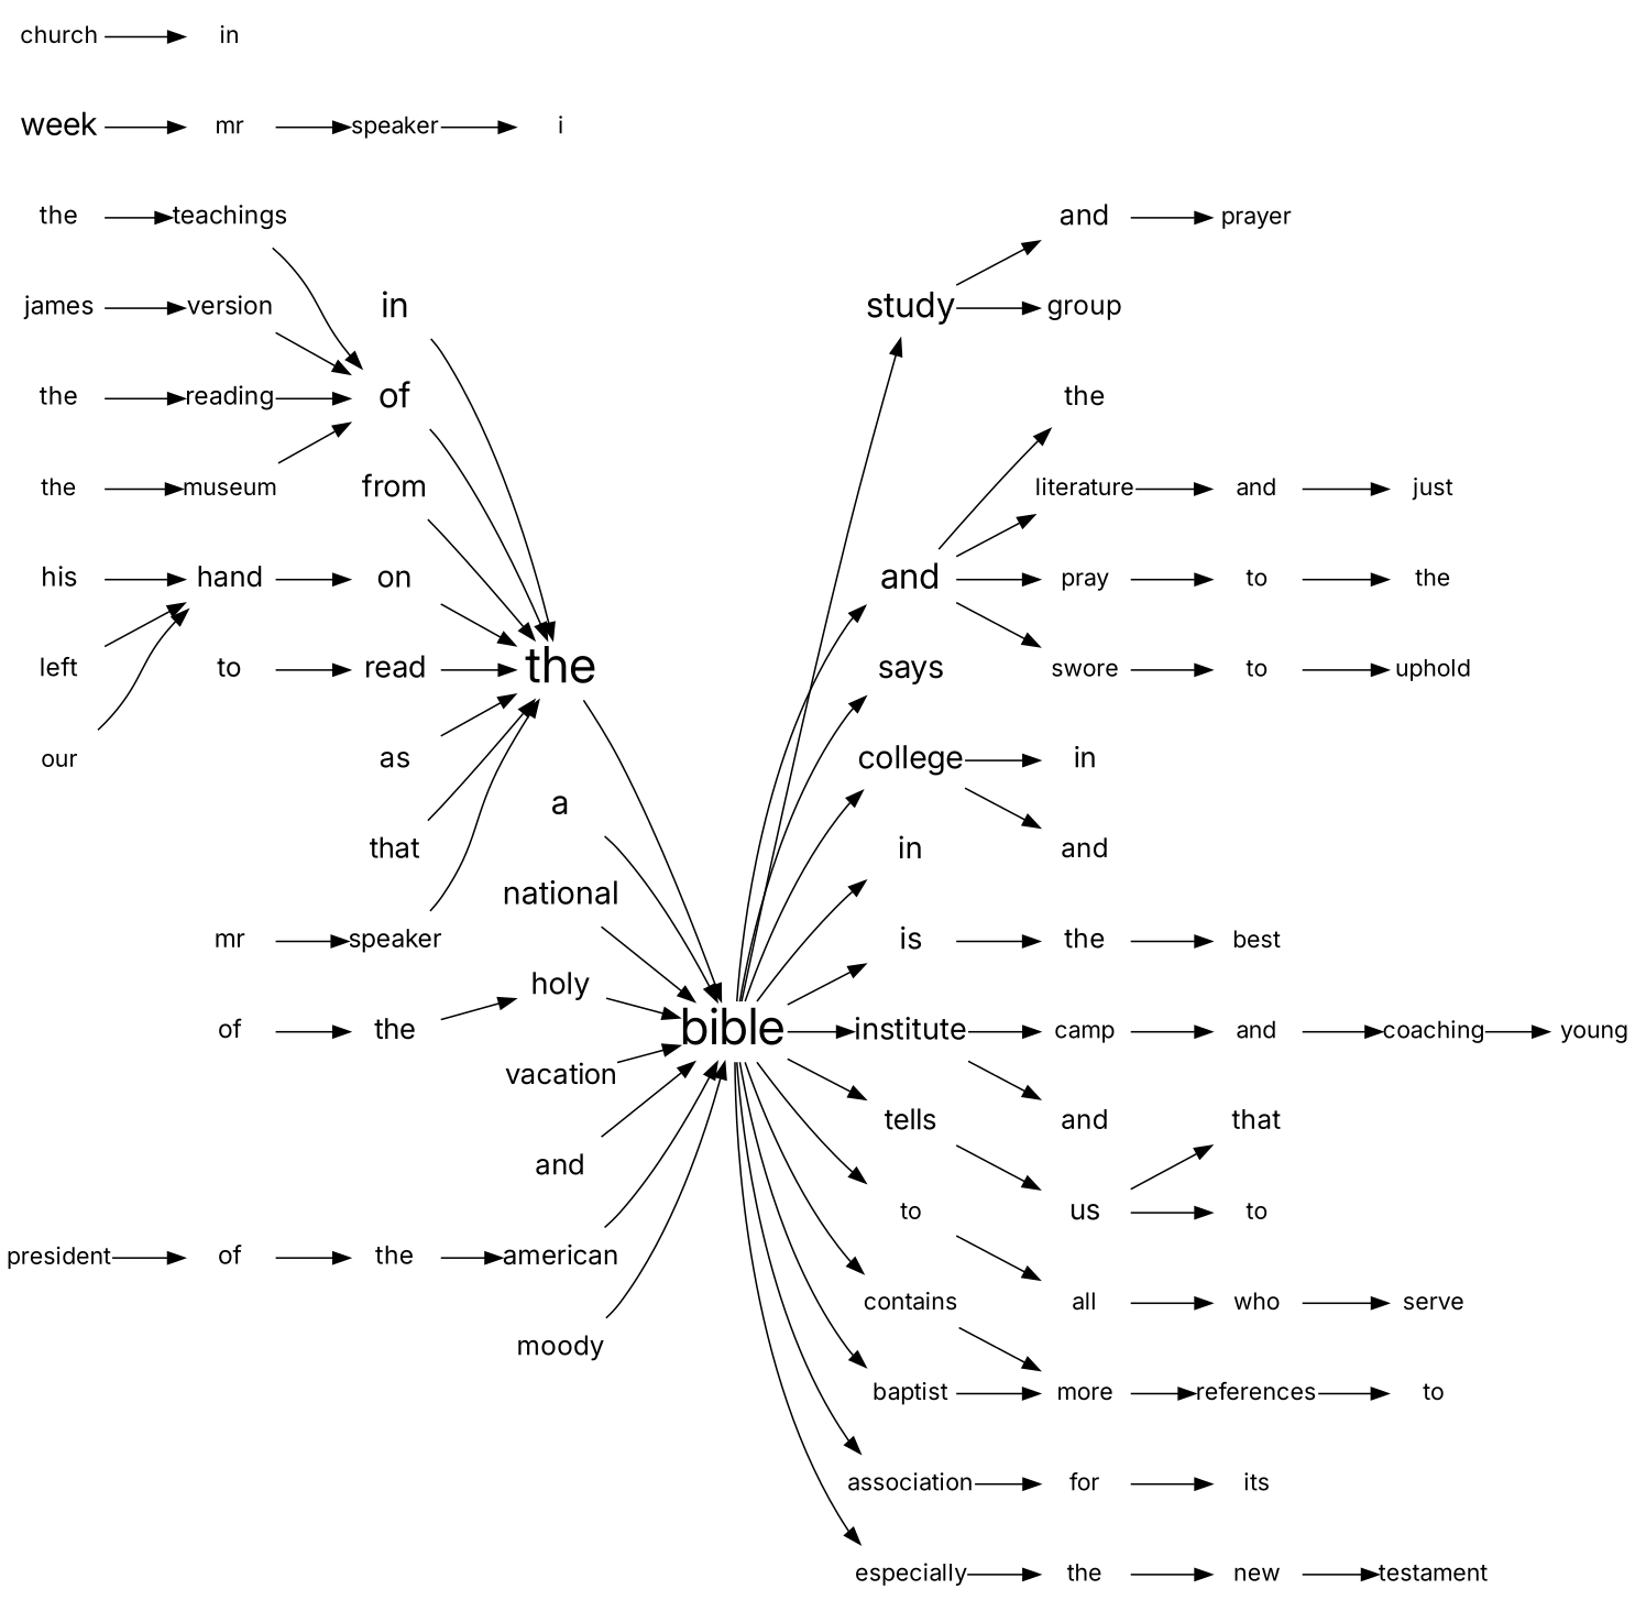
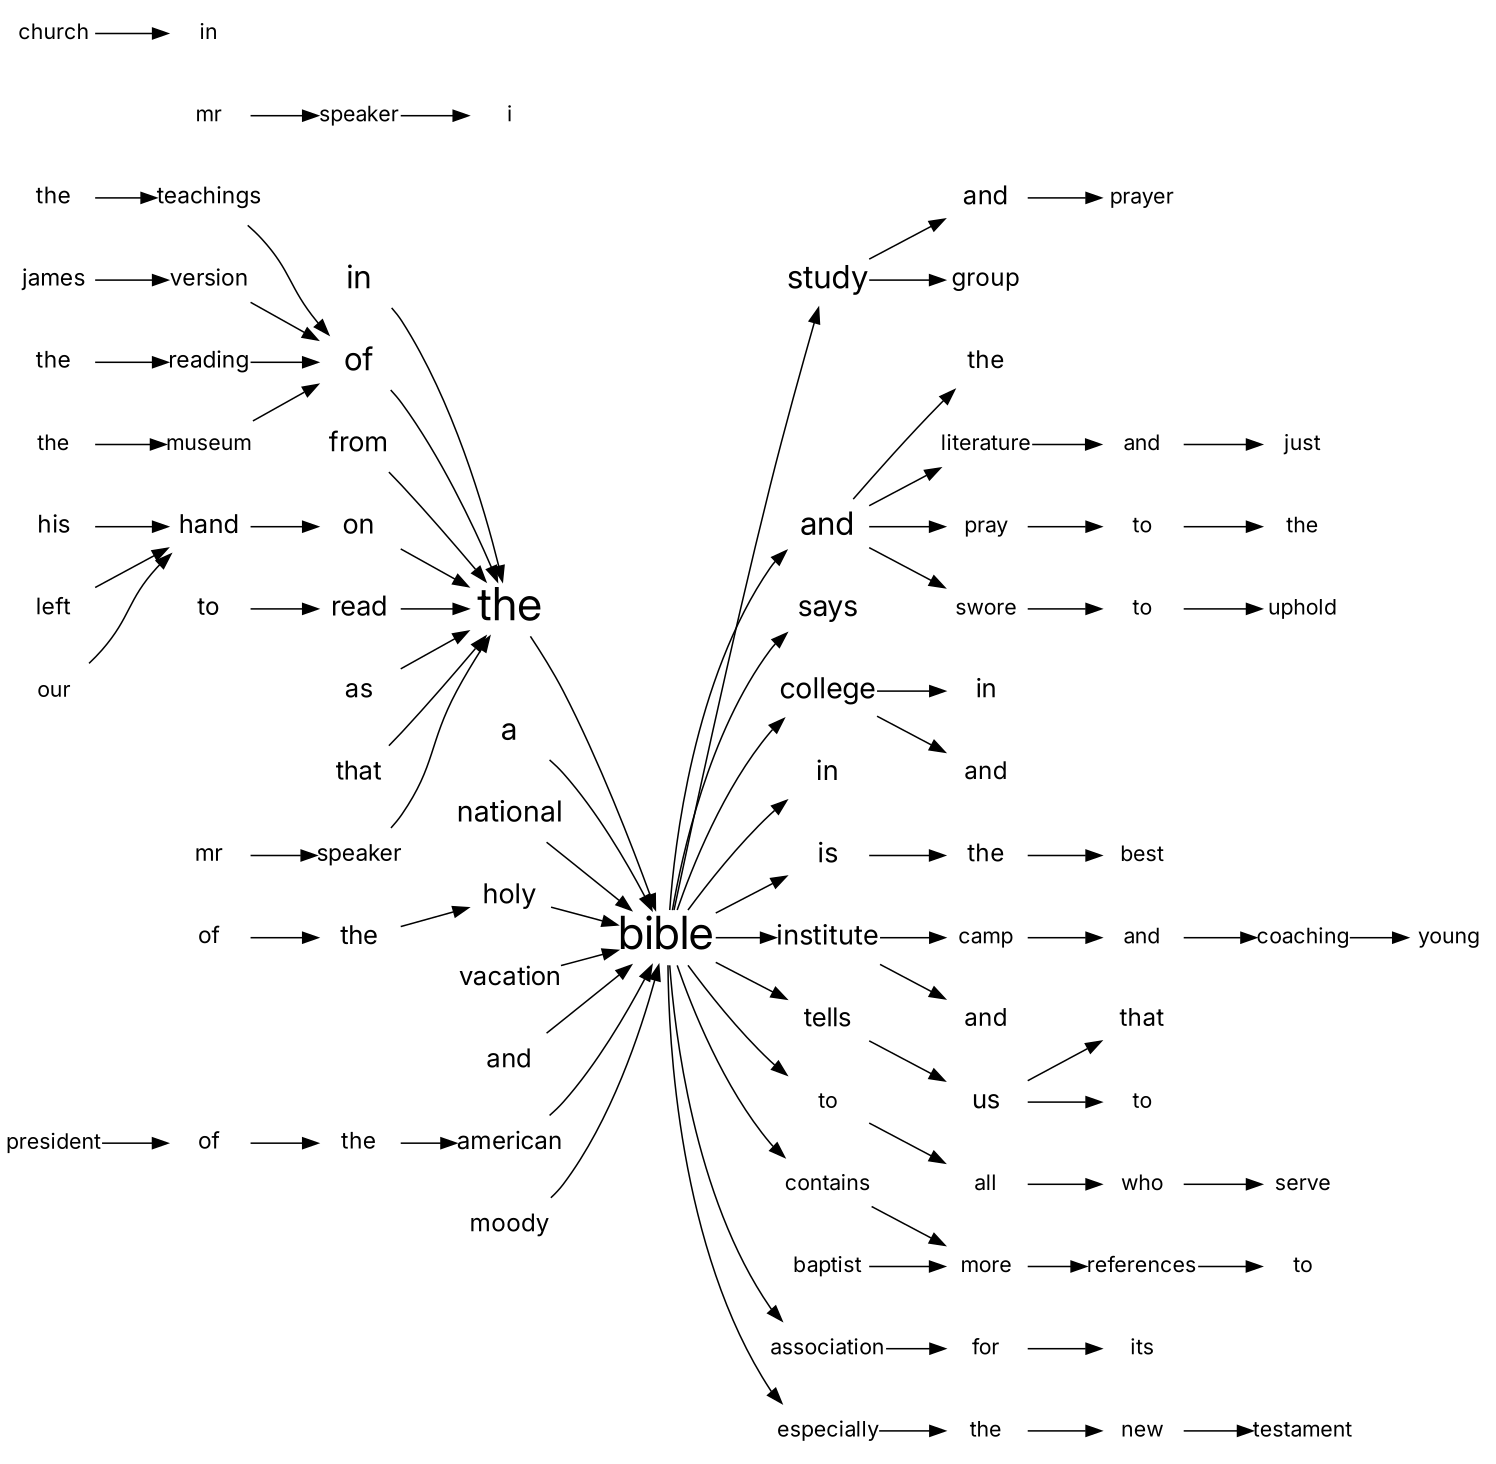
  digraph {
    fontname=Inter
    rankdir=LR
    node [fontname=Inter fontsize=14 margin=0 shape=plaintext]
    edge [fontname=Inter]
    n1 [fontsize=30 label=bible]
    n2 [fontsize=21 label=study]
    n3 [fontsize=21 label=and]
    n4 [fontsize=19 label=says]
    n5 [fontsize=19 label=college]
    n6 [fontsize=18 label=in]
    n7 [fontsize=18 label=is]
    n8 [fontsize=18 label=institute]
    n9 [fontsize=17 label=tells]
    n10 [label=to]
    n11 [label=contains]
    n12 [label=baptist]
    n13 [label=association]
    n14 [label=especially]
    n15 [fontsize=17 label=and]
    n16 [fontsize=16 label=group]
    n17 [fontsize=16 label=the]
    n18 [label=literature]
    n19 [label=pray]
    n20 [label=swore]
    n21 [fontsize=17 label=in]
    n22 [fontsize=16 label=and]
-   n23 [fontsize=19 label=week]
    n24 [label=mr]
    n25 [fontsize=16 label=the]
    n26 [label=camp]
    n27 [fontsize=16 label=and]
    n28 [fontsize=17 label=us]
    n29 [label=all]
    n30 [label=more]
    n31 [label=for]
    n32 [label=the]
    n33 [label=and]
    n34 [fontsize=30 label=the]
    n35 [fontsize=21 label=in]
    n36 [fontsize=21 label=of]
    n37 [fontsize=15 label=teachings]
    n38 [fontsize=15 label=the]
    n39 [fontsize=15 label=version]
    n40 [fontsize=15 label=james]
    n41 [fontsize=15 label=reading]
    n42 [fontsize=15 label=the]
    n43 [label=museum]
    n44 [label=the]
    n45 [fontsize=18 label=from]
    n46 [fontsize=18 label=on]
    n47 [fontsize=17 label=hand]
    n48 [fontsize=16 label=his]
    n49 [fontsize=15 label=left]
    n50 [label=our]
    n51 [fontsize=18 label=read]
    n52 [fontsize=16 label=to]
    n53 [fontsize=17 label=as]
    n54 [fontsize=17 label=that]
    n55 [fontsize=15 label=speaker]
    n56 [fontsize=15 label=mr]
    n57 [fontsize=20 label=a]
    n58 [fontsize=19 label=national]
    n59 [fontsize=18 label=holy]
    n60 [fontsize=17 label=the]
    n61 [fontsize=15 label=of]
    n62 [fontsize=17 label=vacation]
    n63 [fontsize=17 label=and]
    n64 [fontsize=16 label=american]
    n65 [fontsize=15 label=the]
    n66 [fontsize=15 label=of]
    n67 [label=president]
    n68 [fontsize=16 label=moody]
    n69 [label=prayer]
    n70 [label=and]
    n71 [label=to]
    n72 [label=to]
    n73 [label=just]
    n74 [label=the]
    n75 [label=uphold]
    n76 [label=speaker]
    n77 [label=i]
    n78 [label=best]
    n79 [fontsize=16 label=that]
    n80 [label=to]
    n81 [label=who]
    n82 [label=serve]
    n83 [label=references]
    n84 [label=to]
    n85 [label=church]
    n86 [label=in]
    n87 [label=its]
    n88 [label=new]
    n89 [label=testament]
    n90 [label=coaching]
    n91 [label=young]
    n1 -> n2
    n1 -> n3
    n1 -> n4
    n1 -> n5
    n1 -> n6
    n1 -> n7
    n1 -> n8
    n1 -> n9
    n1 -> n10
    n1 -> n11
-   n1 -> n12
    n1 -> n13
    n1 -> n14
    n2 -> n15
    n2 -> n16
    n3 -> n17
    n3 -> n18
    n3 -> n19
    n3 -> n20
    n5 -> n21
    n5 -> n22
    n7 -> n25
    n8 -> n26
    n8 -> n27
    n9 -> n28
    n10 -> n29
    n11 -> n30
    n12 -> n30
    n13 -> n31
    n14 -> n32
    n15 -> n69
    n18 -> n70
    n19 -> n71
    n20 -> n72
-   n23 -> n24
    n24 -> n76
    n25 -> n78
    n26 -> n33
    n28 -> n79
    n28 -> n80
    n29 -> n81
    n30 -> n83
    n31 -> n87
    n32 -> n88
    n33 -> n90
    n34 -> n1
    n35 -> n34
    n36 -> n34
    n37 -> n36
    n38 -> n37
    n39 -> n36
    n40 -> n39
    n41 -> n36
    n42 -> n41
    n43 -> n36
    n44 -> n43
    n45 -> n34
    n46 -> n34
    n47 -> n46
    n48 -> n47
    n49 -> n47
    n50 -> n47
    n51 -> n34
    n52 -> n51
    n53 -> n34
    n54 -> n34
    n55 -> n34
    n56 -> n55
    n57 -> n1
    n58 -> n1
    n59 -> n1
    n60 -> n59
    n61 -> n60
    n62 -> n1
    n63 -> n1
    n64 -> n1
    n65 -> n64
    n66 -> n65
    n67 -> n66
    n68 -> n1
    n70 -> n73
    n71 -> n74
    n72 -> n75
    n76 -> n77
    n81 -> n82
    n83 -> n84
    n85 -> n86
    n88 -> n89
    n90 -> n91
  }
